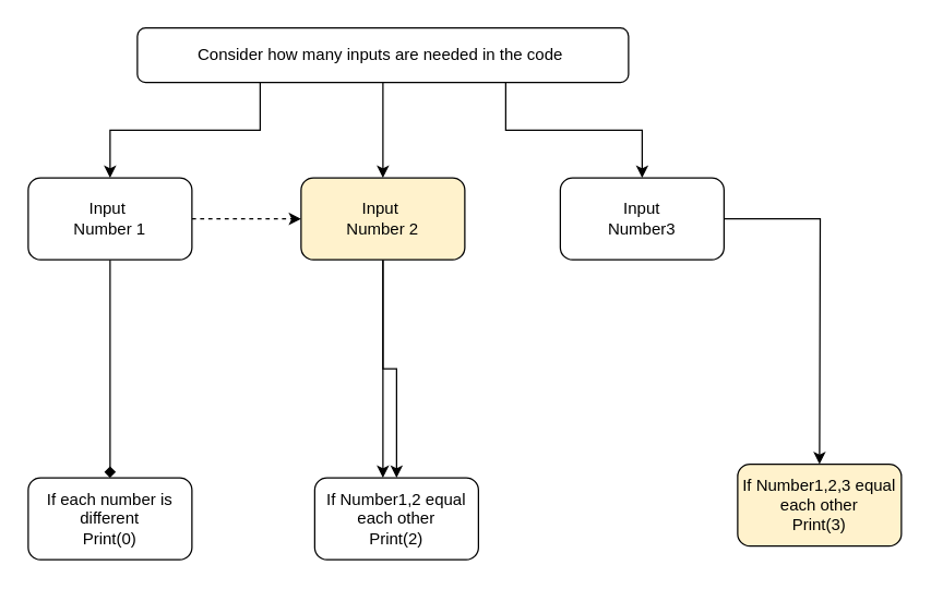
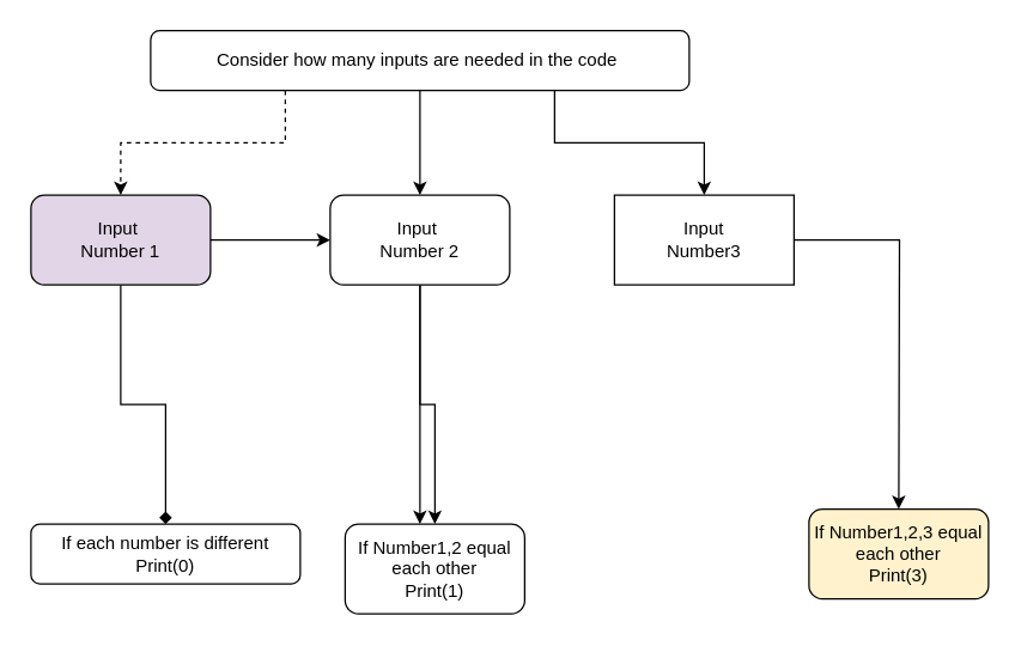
  <mxCell id="0" />
  <mxCell id="1" parent="0" />
- <mxCell id="2" style="edgeStyle=orthogonalEdgeStyle;rounded=0;orthogonalLoop=1;jettySize=auto;html=1;exitX=0.25;exitY=1;exitDx=0;exitDy=0;" edge="1" parent="1" source="5" target="8"><mxGeometry relative="1" as="geometry" /></mxCell>
+ <mxCell id="2" style="edgeStyle=orthogonalEdgeStyle;rounded=0;orthogonalLoop=1;jettySize=auto;html=1;exitX=0.25;exitY=1;exitDx=0;exitDy=0;dashed=1;" edge="1" parent="1" source="5" target="8"><mxGeometry relative="1" as="geometry" /></mxCell>
  <mxCell id="3" style="edgeStyle=orthogonalEdgeStyle;rounded=0;orthogonalLoop=1;jettySize=auto;html=1;exitX=0.5;exitY=1;exitDx=0;exitDy=0;" edge="1" parent="1" source="5"><mxGeometry relative="1" as="geometry"><mxPoint x="280" y="130" as="targetPoint" /></mxGeometry></mxCell>
  <mxCell id="4" style="edgeStyle=orthogonalEdgeStyle;rounded=0;orthogonalLoop=1;jettySize=auto;html=1;exitX=0.75;exitY=1;exitDx=0;exitDy=0;" edge="1" parent="1" source="5" target="10"><mxGeometry relative="1" as="geometry" /></mxCell>
  <mxCell id="5" value="Consider how many inputs are needed in the code&amp;nbsp;" style="rounded=1;whiteSpace=wrap;html=1;fontSize=12;glass=0;strokeWidth=1;shadow=0;" parent="1" vertex="1"><mxGeometry x="100" y="20" width="360" height="40" as="geometry" /></mxCell>
- <mxCell id="6" style="edgeStyle=orthogonalEdgeStyle;rounded=0;orthogonalLoop=1;jettySize=auto;html=1;entryX=0;entryY=0.5;entryDx=0;entryDy=0;dashed=1;" edge="1" parent="1" source="8" target="13"><mxGeometry relative="1" as="geometry" /></mxCell>
+ <mxCell id="6" style="edgeStyle=orthogonalEdgeStyle;rounded=0;orthogonalLoop=1;jettySize=auto;html=1;entryX=0;entryY=0.5;entryDx=0;entryDy=0;" edge="1" parent="1" source="8" target="13"><mxGeometry relative="1" as="geometry" /></mxCell>
  <mxCell id="7" style="edgeStyle=orthogonalEdgeStyle;rounded=0;orthogonalLoop=1;jettySize=auto;html=1;endArrow=diamond;" edge="1" parent="1" source="8" target="16"><mxGeometry relative="1" as="geometry" /></mxCell>
- <mxCell id="8" value="Input&amp;nbsp;&lt;div&gt;Number 1&lt;/div&gt;" style="rounded=1;whiteSpace=wrap;html=1;" vertex="1" parent="1"><mxGeometry x="20" y="130" width="120" height="60" as="geometry" /></mxCell>
+ <mxCell id="8" value="Input&amp;nbsp;&lt;div&gt;Number 1&lt;/div&gt;" style="rounded=1;whiteSpace=wrap;html=1;fillColor=#e1d5e7;" vertex="1" parent="1"><mxGeometry x="20" y="130" width="120" height="60" as="geometry" /></mxCell>
  <mxCell id="9" style="edgeStyle=orthogonalEdgeStyle;rounded=0;orthogonalLoop=1;jettySize=auto;html=1;" edge="1" parent="1" source="10"><mxGeometry relative="1" as="geometry"><mxPoint x="600" y="340" as="targetPoint" /></mxGeometry></mxCell>
- <mxCell id="10" value="Input&lt;div&gt;Number3&lt;/div&gt;" style="rounded=1;whiteSpace=wrap;html=1;" vertex="1" parent="1"><mxGeometry x="410" y="130" width="120" height="60" as="geometry" /></mxCell>
+ <mxCell id="10" value="Input&lt;div&gt;Number3&lt;/div&gt;" style="whiteSpace=wrap;html=1;rounded=0;" vertex="1" parent="1"><mxGeometry x="410" y="130" width="120" height="60" as="geometry" /></mxCell>
  <mxCell id="11" style="edgeStyle=orthogonalEdgeStyle;rounded=0;orthogonalLoop=1;jettySize=auto;html=1;" edge="1" parent="1" source="13" target="15"><mxGeometry relative="1" as="geometry" /></mxCell>
  <mxCell id="12" style="edgeStyle=orthogonalEdgeStyle;rounded=0;orthogonalLoop=1;jettySize=auto;html=1;" edge="1" parent="1" source="13"><mxGeometry relative="1" as="geometry"><mxPoint x="280" y="350" as="targetPoint" /></mxGeometry></mxCell>
- <mxCell id="13" value="Input&amp;nbsp;&lt;div&gt;Number 2&lt;/div&gt;" style="rounded=1;whiteSpace=wrap;html=1;fillColor=#fff2cc;" vertex="1" parent="1"><mxGeometry x="220" y="130" width="120" height="60" as="geometry" /></mxCell>
+ <mxCell id="13" value="Input&amp;nbsp;&lt;div&gt;Number 2&lt;/div&gt;" style="rounded=1;whiteSpace=wrap;html=1;" vertex="1" parent="1"><mxGeometry x="220" y="130" width="120" height="60" as="geometry" /></mxCell>
  <mxCell id="14" value="If Number1,2,3 equal each other&lt;div&gt;Print(3)&lt;/div&gt;" style="rounded=1;whiteSpace=wrap;html=1;fillColor=#fff2cc;" vertex="1" parent="1"><mxGeometry x="540" y="340" width="120" height="60" as="geometry" /></mxCell>
- <mxCell id="15" value="If Number1,2 equal each other&lt;div&gt;Print(2)&lt;/div&gt;" style="rounded=1;whiteSpace=wrap;html=1;" vertex="1" parent="1"><mxGeometry x="230" y="350" width="120" height="60" as="geometry" /></mxCell>
- <mxCell id="16" value="If each number is different&lt;div&gt;Print(0)&lt;/div&gt;" style="rounded=1;whiteSpace=wrap;html=1;" vertex="1" parent="1"><mxGeometry x="20" y="350" width="120" height="60" as="geometry" /></mxCell>
+ <mxCell id="15" value="If Number1,2 equal each other&lt;div&gt;Print(1)&lt;/div&gt;" style="rounded=1;whiteSpace=wrap;html=1;" vertex="1" parent="1"><mxGeometry x="230" y="350" width="120" height="60" as="geometry" /></mxCell>
+ <mxCell id="16" value="If each number is different&lt;div&gt;Print(0)&lt;/div&gt;" style="rounded=1;whiteSpace=wrap;html=1;" vertex="1" parent="1"><mxGeometry x="20" y="350" width="180" height="40" as="geometry" /></mxCell>
